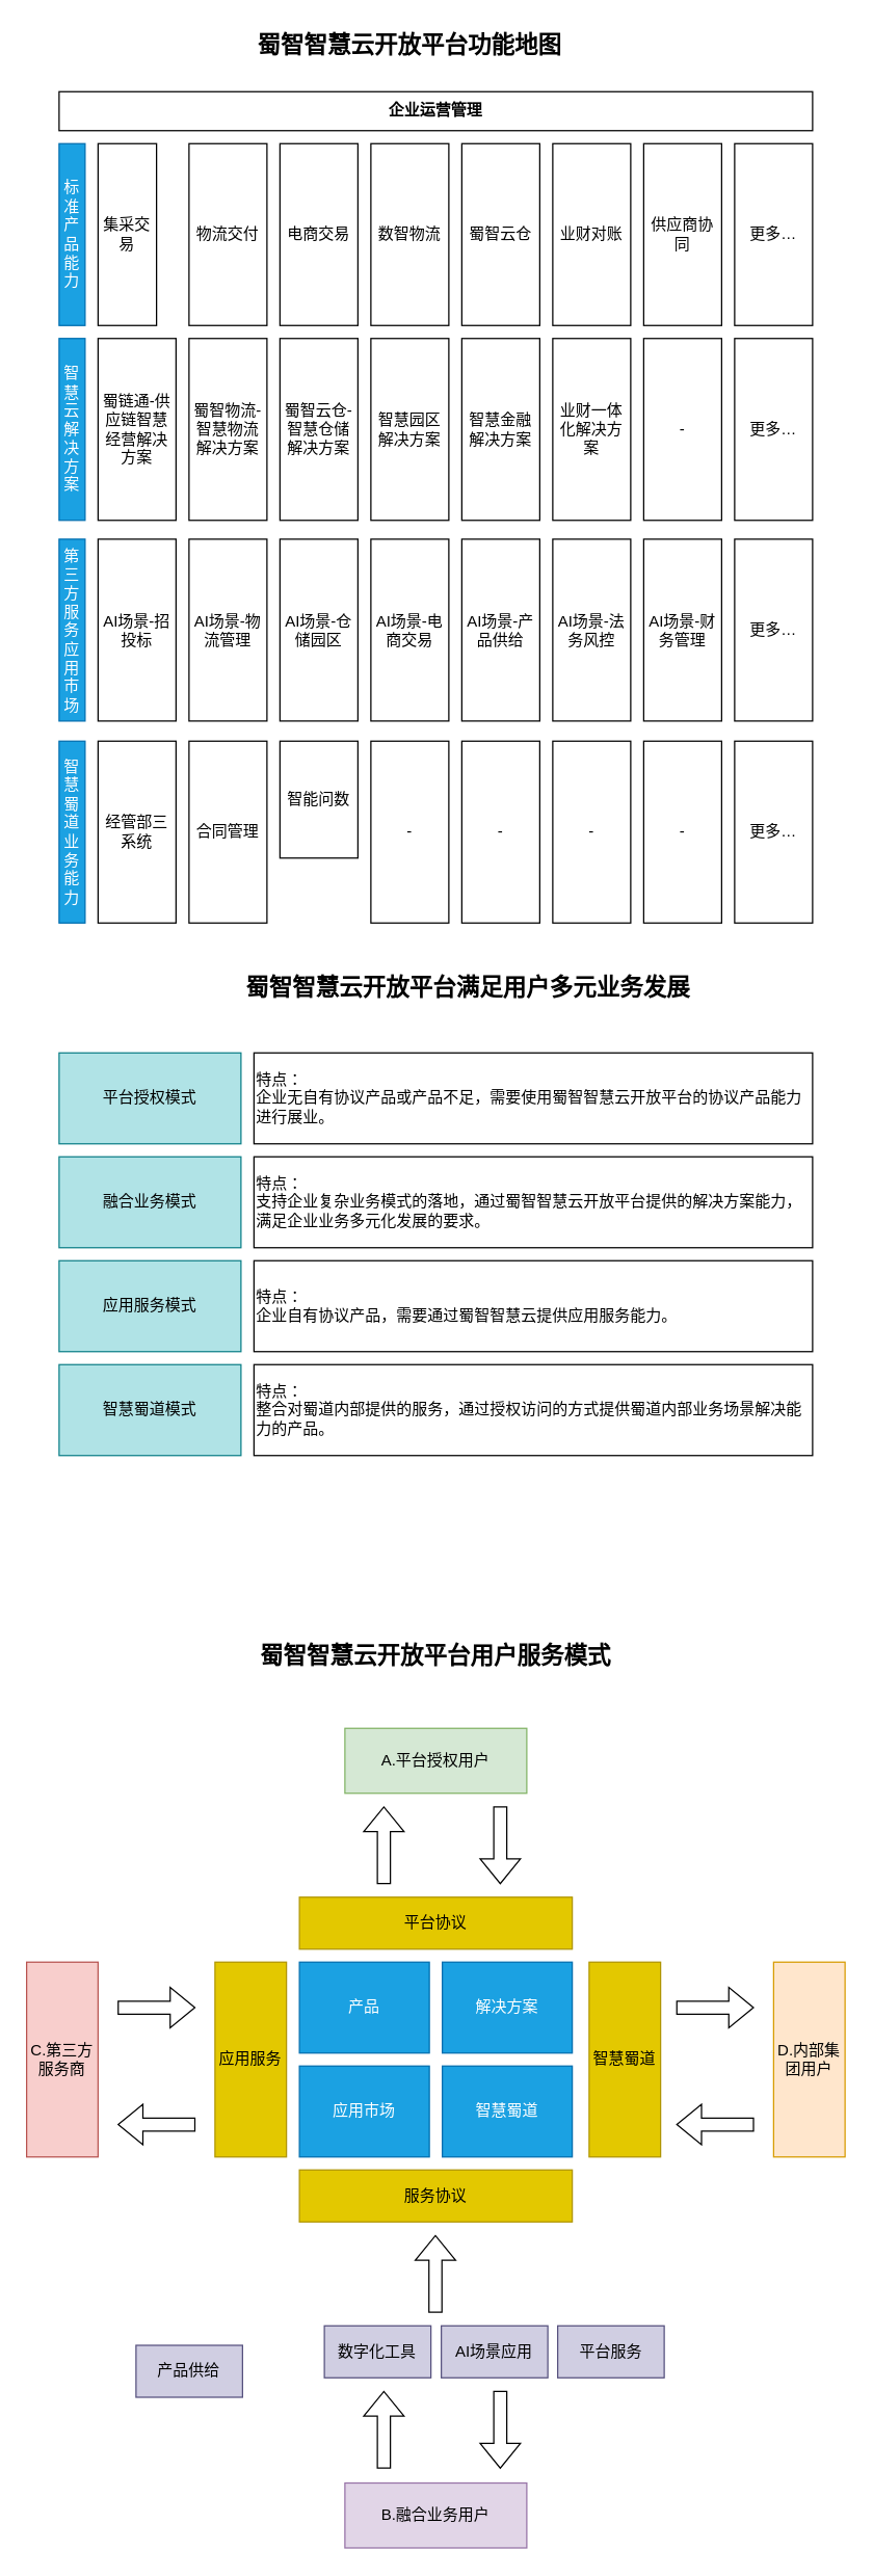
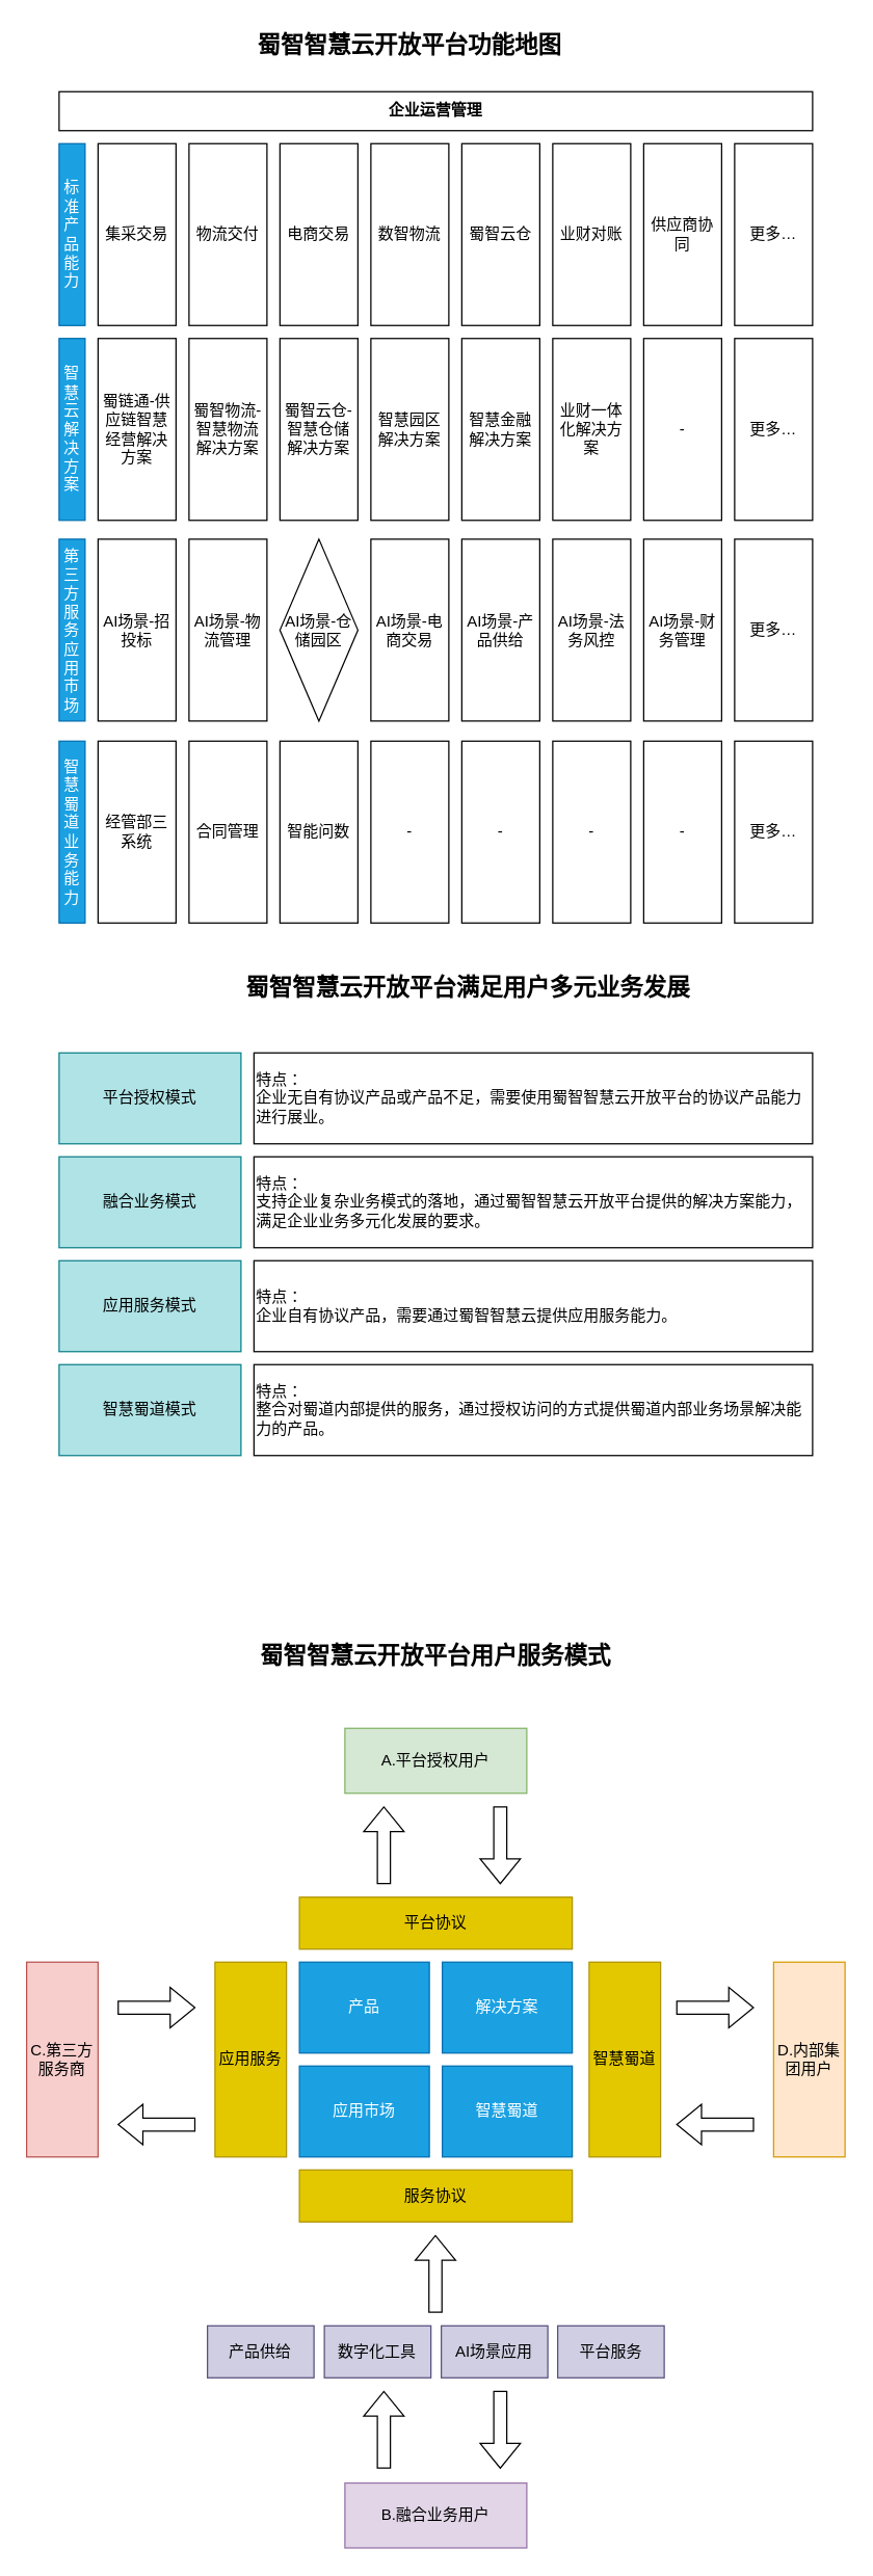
  <mxCell id="0" />
  <mxCell id="1" parent="0" />
  <mxCell id="2" value="蜀智智慧云开放平台功能地图" style="text;html=1;align=center;verticalAlign=middle;whiteSpace=wrap;rounded=0;fontStyle=1;fontSize=18;" vertex="1" parent="1"><mxGeometry x="185" y="20" width="260" height="30" as="geometry" /></mxCell>
  <mxCell id="3" value="企业运营管理" style="rounded=0;whiteSpace=wrap;html=1;fontStyle=1" vertex="1" parent="1"><mxGeometry x="45" y="70" width="580" height="30" as="geometry" /></mxCell>
  <mxCell id="4" value="标准产品能力" style="rounded=0;whiteSpace=wrap;html=1;fillColor=#1ba1e2;strokeColor=#006EAF;fontColor=#ffffff;" vertex="1" parent="1"><mxGeometry x="45" y="110" width="20" height="140" as="geometry" /></mxCell>
  <mxCell id="5" value="智慧云解决方案" style="rounded=0;whiteSpace=wrap;html=1;fillColor=#1ba1e2;strokeColor=#006EAF;fontColor=#ffffff;" vertex="1" parent="1"><mxGeometry x="45" y="260" width="20" height="140" as="geometry" /></mxCell>
  <mxCell id="6" value="第三方服务应用市场" style="rounded=0;whiteSpace=wrap;html=1;fillColor=#1ba1e2;strokeColor=#006EAF;fontColor=#ffffff;" vertex="1" parent="1"><mxGeometry x="45" y="414.5" width="20" height="140" as="geometry" /></mxCell>
  <mxCell id="7" value="智慧蜀道业务能力" style="rounded=0;whiteSpace=wrap;html=1;fillColor=#1ba1e2;strokeColor=#006EAF;fontColor=#ffffff;" vertex="1" parent="1"><mxGeometry x="45" y="570" width="20" height="140" as="geometry" /></mxCell>
- <mxCell id="8" value="集采交易" style="rounded=0;whiteSpace=wrap;html=1;" vertex="1" parent="1"><mxGeometry x="75" y="110" width="45" height="140" as="geometry" /></mxCell>
+ <mxCell id="8" value="集采交易" style="rounded=0;whiteSpace=wrap;html=1;" vertex="1" parent="1"><mxGeometry x="75" y="110" width="60" height="140" as="geometry" /></mxCell>
  <mxCell id="9" value="物流交付" style="rounded=0;whiteSpace=wrap;html=1;" vertex="1" parent="1"><mxGeometry x="145" y="110" width="60" height="140" as="geometry" /></mxCell>
  <mxCell id="10" value="电商交易" style="rounded=0;whiteSpace=wrap;html=1;" vertex="1" parent="1"><mxGeometry x="215" y="110" width="60" height="140" as="geometry" /></mxCell>
  <mxCell id="11" value="数智物流" style="rounded=0;whiteSpace=wrap;html=1;" vertex="1" parent="1"><mxGeometry x="285" y="110" width="60" height="140" as="geometry" /></mxCell>
  <mxCell id="12" value="蜀智云仓" style="rounded=0;whiteSpace=wrap;html=1;" vertex="1" parent="1"><mxGeometry x="355" y="110" width="60" height="140" as="geometry" /></mxCell>
  <mxCell id="13" value="业财对账" style="rounded=0;whiteSpace=wrap;html=1;" vertex="1" parent="1"><mxGeometry x="425" y="110" width="60" height="140" as="geometry" /></mxCell>
  <mxCell id="14" value="供应商协同" style="rounded=0;whiteSpace=wrap;html=1;" vertex="1" parent="1"><mxGeometry x="495" y="110" width="60" height="140" as="geometry" /></mxCell>
  <mxCell id="15" value="更多…" style="rounded=0;whiteSpace=wrap;html=1;" vertex="1" parent="1"><mxGeometry x="565" y="110" width="60" height="140" as="geometry" /></mxCell>
  <mxCell id="16" value="蜀链通-供应链智慧经营解决方案" style="rounded=0;whiteSpace=wrap;html=1;" vertex="1" parent="1"><mxGeometry x="75" y="260" width="60" height="140" as="geometry" /></mxCell>
  <mxCell id="17" value="蜀智物流-智慧物流解决方案" style="rounded=0;whiteSpace=wrap;html=1;" vertex="1" parent="1"><mxGeometry x="145" y="260" width="60" height="140" as="geometry" /></mxCell>
  <mxCell id="18" value="蜀智云仓-智慧仓储解决方案" style="rounded=0;whiteSpace=wrap;html=1;" vertex="1" parent="1"><mxGeometry x="215" y="260" width="60" height="140" as="geometry" /></mxCell>
  <mxCell id="19" value="智慧园区解决方案" style="rounded=0;whiteSpace=wrap;html=1;" vertex="1" parent="1"><mxGeometry x="285" y="260" width="60" height="140" as="geometry" /></mxCell>
  <mxCell id="20" value="智慧金融解决方案" style="rounded=0;whiteSpace=wrap;html=1;" vertex="1" parent="1"><mxGeometry x="355" y="260" width="60" height="140" as="geometry" /></mxCell>
  <mxCell id="21" value="业财一体化解决方案" style="rounded=0;whiteSpace=wrap;html=1;" vertex="1" parent="1"><mxGeometry x="425" y="260" width="60" height="140" as="geometry" /></mxCell>
  <mxCell id="22" value="-" style="rounded=0;whiteSpace=wrap;html=1;" vertex="1" parent="1"><mxGeometry x="495" y="260" width="60" height="140" as="geometry" /></mxCell>
  <mxCell id="23" value="更多…" style="rounded=0;whiteSpace=wrap;html=1;" vertex="1" parent="1"><mxGeometry x="565" y="260" width="60" height="140" as="geometry" /></mxCell>
  <mxCell id="24" value="AI场景-招投标" style="rounded=0;whiteSpace=wrap;html=1;" vertex="1" parent="1"><mxGeometry x="75" y="414.5" width="60" height="140" as="geometry" /></mxCell>
  <mxCell id="25" value="AI场景-物流管理" style="rounded=0;whiteSpace=wrap;html=1;" vertex="1" parent="1"><mxGeometry x="145" y="414.5" width="60" height="140" as="geometry" /></mxCell>
- <mxCell id="26" value="AI场景-仓储园区" style="rounded=0;whiteSpace=wrap;html=1;" vertex="1" parent="1"><mxGeometry x="215" y="414.5" width="60" height="140" as="geometry" /></mxCell>
+ <mxCell id="26" value="AI场景-仓储园区" style="rhombus;whiteSpace=wrap;html=1;" vertex="1" parent="1"><mxGeometry x="215" y="414.5" width="60" height="140" as="geometry" /></mxCell>
  <mxCell id="27" value="AI场景-电商交易" style="rounded=0;whiteSpace=wrap;html=1;" vertex="1" parent="1"><mxGeometry x="285" y="414.5" width="60" height="140" as="geometry" /></mxCell>
  <mxCell id="28" value="AI场景-产品供给" style="rounded=0;whiteSpace=wrap;html=1;" vertex="1" parent="1"><mxGeometry x="355" y="414.5" width="60" height="140" as="geometry" /></mxCell>
  <mxCell id="29" value="AI场景-法务风控" style="rounded=0;whiteSpace=wrap;html=1;" vertex="1" parent="1"><mxGeometry x="425" y="414.5" width="60" height="140" as="geometry" /></mxCell>
  <mxCell id="30" value="AI场景-财务管理" style="rounded=0;whiteSpace=wrap;html=1;" vertex="1" parent="1"><mxGeometry x="495" y="414.5" width="60" height="140" as="geometry" /></mxCell>
  <mxCell id="31" value="更多…" style="rounded=0;whiteSpace=wrap;html=1;" vertex="1" parent="1"><mxGeometry x="565" y="414.5" width="60" height="140" as="geometry" /></mxCell>
  <mxCell id="32" value="经管部三系统" style="rounded=0;whiteSpace=wrap;html=1;" vertex="1" parent="1"><mxGeometry x="75" y="570" width="60" height="140" as="geometry" /></mxCell>
  <mxCell id="33" value="合同管理" style="rounded=0;whiteSpace=wrap;html=1;" vertex="1" parent="1"><mxGeometry x="145" y="570" width="60" height="140" as="geometry" /></mxCell>
- <mxCell id="34" value="智能问数" style="rounded=0;whiteSpace=wrap;html=1;" vertex="1" parent="1"><mxGeometry x="215" y="570" width="60" height="90" as="geometry" /></mxCell>
+ <mxCell id="34" value="智能问数" style="rounded=0;whiteSpace=wrap;html=1;" vertex="1" parent="1"><mxGeometry x="215" y="570" width="60" height="140" as="geometry" /></mxCell>
  <mxCell id="35" value="-" style="rounded=0;whiteSpace=wrap;html=1;" vertex="1" parent="1"><mxGeometry x="285" y="570" width="60" height="140" as="geometry" /></mxCell>
  <mxCell id="36" value="-" style="rounded=0;whiteSpace=wrap;html=1;" vertex="1" parent="1"><mxGeometry x="355" y="570" width="60" height="140" as="geometry" /></mxCell>
  <mxCell id="37" value="-" style="rounded=0;whiteSpace=wrap;html=1;" vertex="1" parent="1"><mxGeometry x="425" y="570" width="60" height="140" as="geometry" /></mxCell>
  <mxCell id="38" value="-" style="rounded=0;whiteSpace=wrap;html=1;" vertex="1" parent="1"><mxGeometry x="495" y="570" width="60" height="140" as="geometry" /></mxCell>
  <mxCell id="39" value="更多…" style="rounded=0;whiteSpace=wrap;html=1;" vertex="1" parent="1"><mxGeometry x="565" y="570" width="60" height="140" as="geometry" /></mxCell>
  <mxCell id="40" value="蜀智智慧云开放平台满足用户多元业务发展" style="text;html=1;align=center;verticalAlign=middle;whiteSpace=wrap;rounded=0;fontStyle=1;fontSize=18;" vertex="1" parent="1"><mxGeometry x="85" y="745" width="550" height="30" as="geometry" /></mxCell>
  <mxCell id="41" value="平台授权模式" style="rounded=0;whiteSpace=wrap;html=1;fillColor=#b0e3e6;strokeColor=#0e8088;" vertex="1" parent="1"><mxGeometry x="45" y="810" width="140" height="70" as="geometry" /></mxCell>
  <mxCell id="42" value="特点：&lt;div&gt;企业无自有协议产品或产品不足，需要使用蜀智智慧云开放平台的协议产品能力进行展业。&lt;/div&gt;" style="rounded=0;whiteSpace=wrap;html=1;align=left;" vertex="1" parent="1"><mxGeometry x="195" y="810" width="430" height="70" as="geometry" /></mxCell>
  <mxCell id="43" value="融合业务模式" style="rounded=0;whiteSpace=wrap;html=1;fillColor=#b0e3e6;strokeColor=#0e8088;" vertex="1" parent="1"><mxGeometry x="45" y="890" width="140" height="70" as="geometry" /></mxCell>
  <mxCell id="44" value="特点：&lt;div&gt;支持企业复杂业务模式的落地，通过蜀智智慧云开放平台提供的解决方案能力，满足企业业务多元化发展的要求。&lt;/div&gt;" style="rounded=0;whiteSpace=wrap;html=1;align=left;" vertex="1" parent="1"><mxGeometry x="195" y="890" width="430" height="70" as="geometry" /></mxCell>
  <mxCell id="45" value="应用服务模式" style="rounded=0;whiteSpace=wrap;html=1;fillColor=#b0e3e6;strokeColor=#0e8088;" vertex="1" parent="1"><mxGeometry x="45" y="970" width="140" height="70" as="geometry" /></mxCell>
  <mxCell id="46" value="特点：&lt;div&gt;企业自有协议产品，需要通过蜀智智慧云提供应用服务能力。&lt;/div&gt;" style="rounded=0;whiteSpace=wrap;html=1;align=left;" vertex="1" parent="1"><mxGeometry x="195" y="970" width="430" height="70" as="geometry" /></mxCell>
  <mxCell id="47" value="智慧蜀道模式" style="rounded=0;whiteSpace=wrap;html=1;fillColor=#b0e3e6;strokeColor=#0e8088;" vertex="1" parent="1"><mxGeometry x="45" y="1050" width="140" height="70" as="geometry" /></mxCell>
  <mxCell id="48" value="特点：&lt;div&gt;整合对蜀道内部提供的服务，通过授权访问的方式提供蜀道内部业务场景解决能力的产品。&lt;/div&gt;" style="rounded=0;whiteSpace=wrap;html=1;align=left;" vertex="1" parent="1"><mxGeometry x="195" y="1050" width="430" height="70" as="geometry" /></mxCell>
  <mxCell id="49" value="产品" style="rounded=0;whiteSpace=wrap;html=1;fillColor=#1ba1e2;fontColor=#ffffff;strokeColor=#006EAF;" vertex="1" parent="1"><mxGeometry x="230" y="1510" width="100" height="70" as="geometry" /></mxCell>
  <mxCell id="50" value="解决方案" style="rounded=0;whiteSpace=wrap;html=1;fillColor=#1ba1e2;fontColor=#ffffff;strokeColor=#006EAF;" vertex="1" parent="1"><mxGeometry x="340" y="1510" width="100" height="70" as="geometry" /></mxCell>
  <mxCell id="51" value="应用市场" style="rounded=0;whiteSpace=wrap;html=1;fillColor=#1ba1e2;fontColor=#ffffff;strokeColor=#006EAF;" vertex="1" parent="1"><mxGeometry x="230" y="1590" width="100" height="70" as="geometry" /></mxCell>
  <mxCell id="52" value="智慧蜀道" style="rounded=0;whiteSpace=wrap;html=1;fillColor=#1ba1e2;fontColor=#ffffff;strokeColor=#006EAF;" vertex="1" parent="1"><mxGeometry x="340" y="1590" width="100" height="70" as="geometry" /></mxCell>
  <mxCell id="53" value="平台协议" style="rounded=0;whiteSpace=wrap;html=1;fillColor=#e3c800;fontColor=#000000;strokeColor=#B09500;" vertex="1" parent="1"><mxGeometry x="230" y="1460" width="210" height="40" as="geometry" /></mxCell>
  <mxCell id="54" value="" style="shape=flexArrow;endArrow=classic;html=1;rounded=0;" edge="1" parent="1"><mxGeometry width="50" height="50" relative="1" as="geometry"><mxPoint x="295" y="1450" as="sourcePoint" /><mxPoint x="295" y="1390" as="targetPoint" /></mxGeometry></mxCell>
  <mxCell id="55" value="A.平台授权用户" style="rounded=0;whiteSpace=wrap;html=1;fillColor=#d5e8d4;strokeColor=#82b366;" vertex="1" parent="1"><mxGeometry x="265" y="1330" width="140" height="50" as="geometry" /></mxCell>
  <mxCell id="56" value="" style="shape=flexArrow;endArrow=classic;html=1;rounded=0;entryX=0.446;entryY=0.143;entryDx=0;entryDy=0;entryPerimeter=0;" edge="1" parent="1"><mxGeometry width="50" height="50" relative="1" as="geometry"><mxPoint x="384.6" y="1390" as="sourcePoint" /><mxPoint x="384.6" y="1450.01" as="targetPoint" /></mxGeometry></mxCell>
  <mxCell id="57" value="服务协议" style="rounded=0;whiteSpace=wrap;html=1;fillColor=#e3c800;fontColor=#000000;strokeColor=#B09500;" vertex="1" parent="1"><mxGeometry x="230" y="1670" width="210" height="40" as="geometry" /></mxCell>
  <mxCell id="58" value="" style="shape=flexArrow;endArrow=classic;html=1;rounded=0;" edge="1" parent="1"><mxGeometry width="50" height="50" relative="1" as="geometry"><mxPoint x="295" y="1900" as="sourcePoint" /><mxPoint x="295" y="1840" as="targetPoint" /></mxGeometry></mxCell>
  <mxCell id="59" value="" style="shape=flexArrow;endArrow=classic;html=1;rounded=0;entryX=0.446;entryY=0.143;entryDx=0;entryDy=0;entryPerimeter=0;" edge="1" parent="1"><mxGeometry width="50" height="50" relative="1" as="geometry"><mxPoint x="384.6" y="1840" as="sourcePoint" /><mxPoint x="384.6" y="1900.01" as="targetPoint" /></mxGeometry></mxCell>
  <mxCell id="60" value="B.融合业务用户" style="rounded=0;whiteSpace=wrap;html=1;fillColor=#e1d5e7;strokeColor=#9673a6;" vertex="1" parent="1"><mxGeometry x="265" y="1911" width="140" height="50" as="geometry" /></mxCell>
  <mxCell id="61" value="应用服务" style="rounded=0;whiteSpace=wrap;html=1;fillColor=#e3c800;fontColor=#000000;strokeColor=#B09500;" vertex="1" parent="1"><mxGeometry x="165" y="1510" width="55" height="150" as="geometry" /></mxCell>
  <mxCell id="62" value="智慧蜀道" style="rounded=0;whiteSpace=wrap;html=1;fillColor=#e3c800;fontColor=#000000;strokeColor=#B09500;" vertex="1" parent="1"><mxGeometry x="453" y="1510" width="55" height="150" as="geometry" /></mxCell>
  <mxCell id="63" value="" style="group;rotation=90;" vertex="1" connectable="0" parent="1"><mxGeometry x="505" y="1560" width="89.6" height="60.01" as="geometry" /></mxCell>
  <mxCell id="64" value="" style="shape=flexArrow;endArrow=classic;html=1;rounded=0;" edge="1" parent="63"><mxGeometry width="50" height="50" relative="1" as="geometry"><mxPoint x="15" y="-15" as="sourcePoint" /><mxPoint x="75" y="-15" as="targetPoint" /></mxGeometry></mxCell>
  <mxCell id="65" value="" style="shape=flexArrow;endArrow=classic;html=1;rounded=0;entryX=0.446;entryY=0.143;entryDx=0;entryDy=0;entryPerimeter=0;" edge="1" parent="63"><mxGeometry width="50" height="50" relative="1" as="geometry"><mxPoint x="75" y="75" as="sourcePoint" /><mxPoint x="15" y="75" as="targetPoint" /></mxGeometry></mxCell>
- <mxCell id="66" value="产品供给" style="rounded=0;whiteSpace=wrap;html=1;fillColor=#d0cee2;strokeColor=#56517e;" vertex="1" parent="1"><mxGeometry x="104.2" y="1805" width="82" height="40" as="geometry" /></mxCell>
+ <mxCell id="66" value="产品供给" style="rounded=0;whiteSpace=wrap;html=1;fillColor=#d0cee2;strokeColor=#56517e;" vertex="1" parent="1"><mxGeometry x="159.2" y="1790" width="82" height="40" as="geometry" /></mxCell>
  <mxCell id="67" value="数字化工具" style="rounded=0;whiteSpace=wrap;html=1;fillColor=#d0cee2;strokeColor=#56517e;" vertex="1" parent="1"><mxGeometry x="249.2" y="1790" width="82" height="40" as="geometry" /></mxCell>
  <mxCell id="68" value="AI场景应用" style="rounded=0;whiteSpace=wrap;html=1;fillColor=#d0cee2;strokeColor=#56517e;" vertex="1" parent="1"><mxGeometry x="339.2" y="1790" width="82" height="40" as="geometry" /></mxCell>
  <mxCell id="69" value="平台服务" style="rounded=0;whiteSpace=wrap;html=1;fillColor=#d0cee2;strokeColor=#56517e;" vertex="1" parent="1"><mxGeometry x="428.8" y="1790" width="82" height="40" as="geometry" /></mxCell>
  <mxCell id="70" value="" style="shape=flexArrow;endArrow=classic;html=1;rounded=0;" edge="1" parent="1"><mxGeometry width="50" height="50" relative="1" as="geometry"><mxPoint x="334.69" y="1780" as="sourcePoint" /><mxPoint x="334.69" y="1720" as="targetPoint" /></mxGeometry></mxCell>
  <mxCell id="71" value="" style="group;rotation=90;" vertex="1" connectable="0" parent="1"><mxGeometry x="75" y="1560" width="89.6" height="60.01" as="geometry" /></mxCell>
  <mxCell id="72" value="" style="shape=flexArrow;endArrow=classic;html=1;rounded=0;" edge="1" parent="71"><mxGeometry width="50" height="50" relative="1" as="geometry"><mxPoint x="15" y="-15" as="sourcePoint" /><mxPoint x="75" y="-15" as="targetPoint" /></mxGeometry></mxCell>
  <mxCell id="73" value="" style="shape=flexArrow;endArrow=classic;html=1;rounded=0;entryX=0.446;entryY=0.143;entryDx=0;entryDy=0;entryPerimeter=0;" edge="1" parent="71"><mxGeometry width="50" height="50" relative="1" as="geometry"><mxPoint x="75" y="75" as="sourcePoint" /><mxPoint x="15" y="75" as="targetPoint" /></mxGeometry></mxCell>
  <mxCell id="74" value="C.第三方服务商" style="rounded=0;whiteSpace=wrap;html=1;fillColor=#f8cecc;strokeColor=#b85450;" vertex="1" parent="1"><mxGeometry x="20" y="1510" width="55" height="150" as="geometry" /></mxCell>
  <mxCell id="75" value="D.内部集团用户" style="rounded=0;whiteSpace=wrap;html=1;fillColor=#ffe6cc;strokeColor=#d79b00;" vertex="1" parent="1"><mxGeometry x="595" y="1510" width="55" height="150" as="geometry" /></mxCell>
  <mxCell id="76" value="蜀智智慧云开放平台用户服务模式" style="text;html=1;align=center;verticalAlign=middle;whiteSpace=wrap;rounded=0;fontStyle=1;fontSize=18;" vertex="1" parent="1"><mxGeometry x="60" y="1260" width="550" height="30" as="geometry" /></mxCell>
